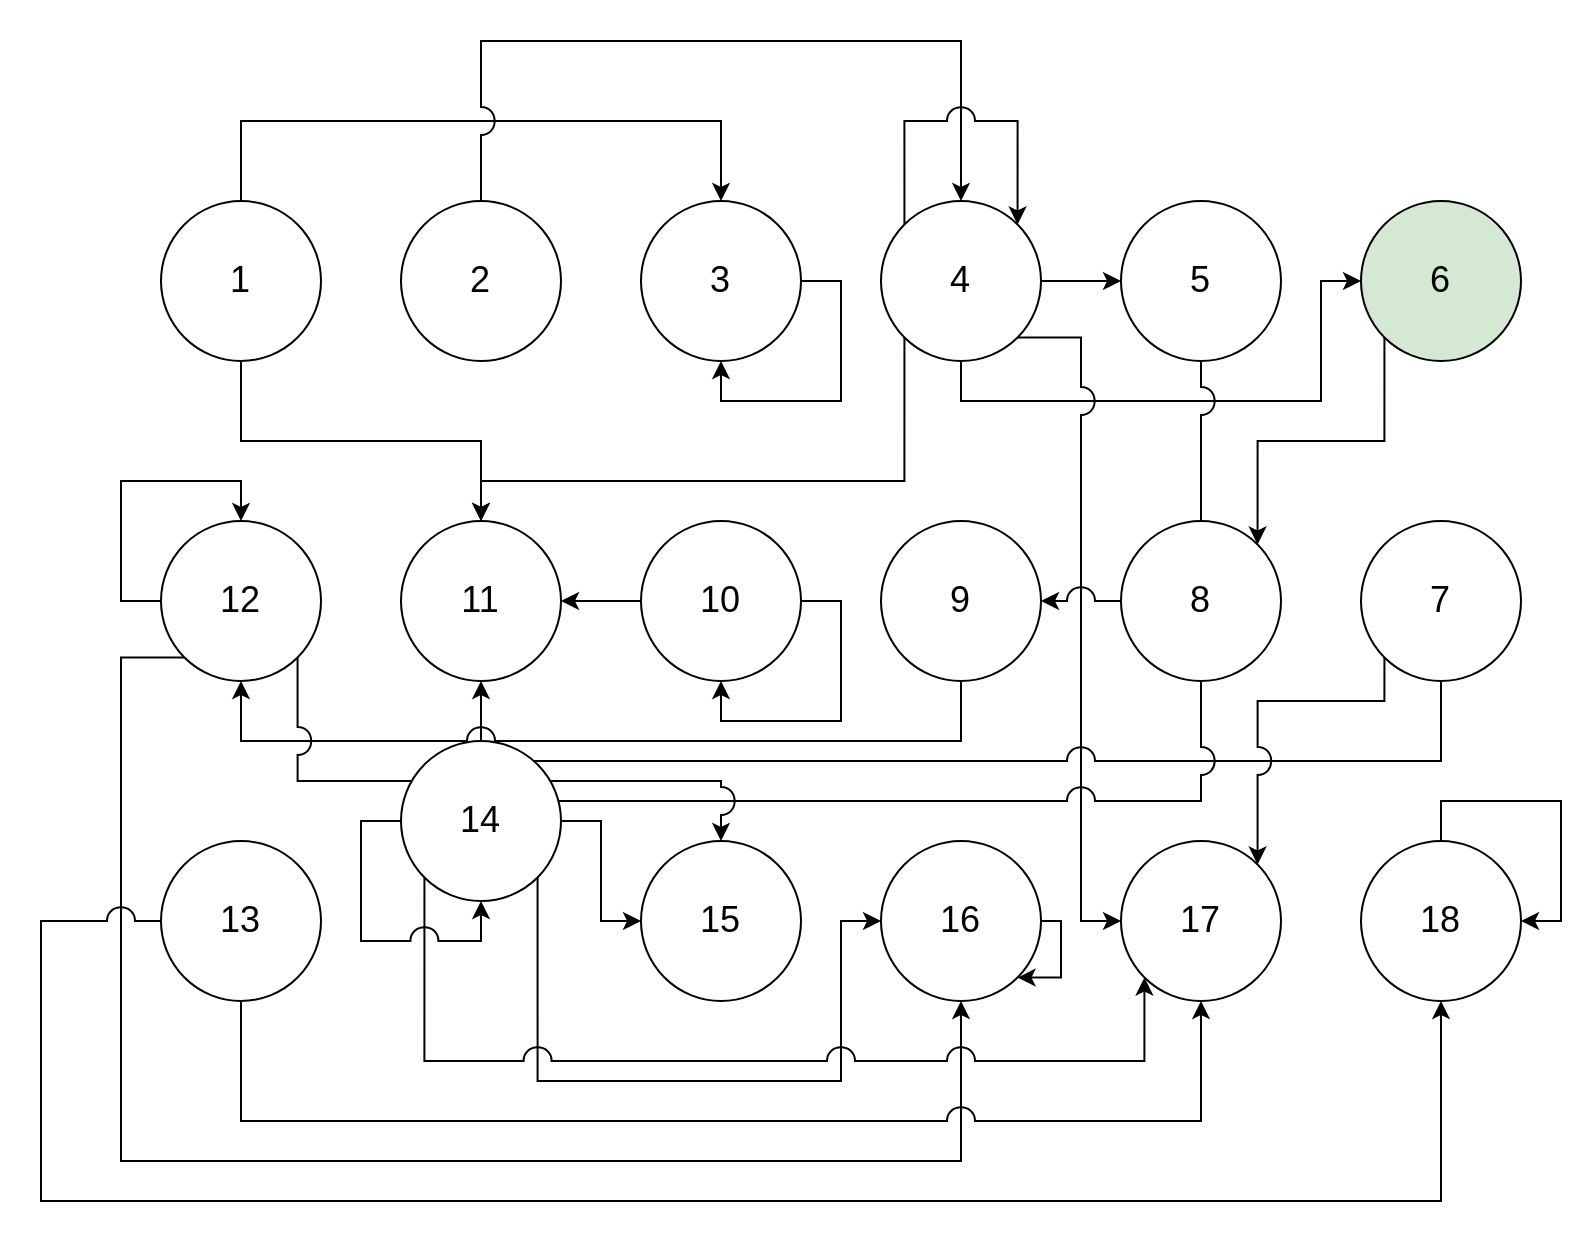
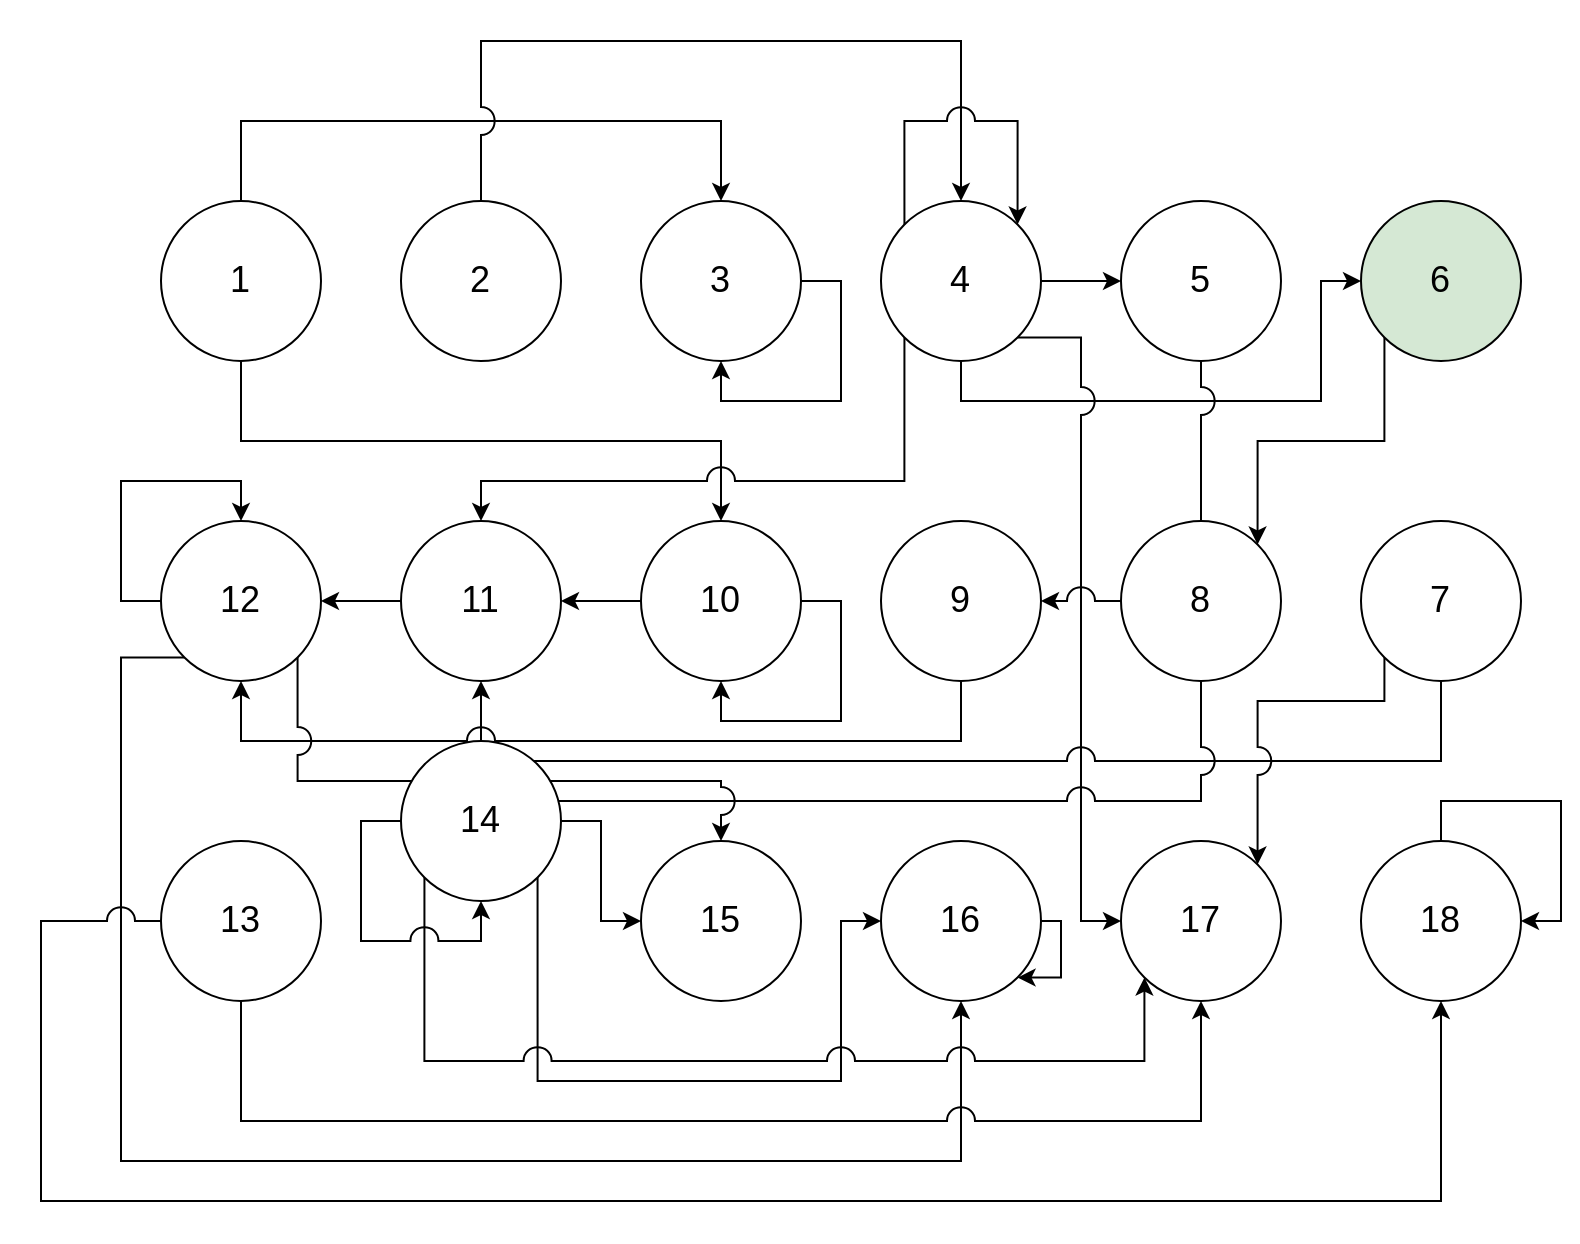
  <mxCell id="0" />
  <mxCell id="1" parent="0" />
  <mxCell id="2" style="edgeStyle=orthogonalEdgeStyle;rounded=0;jumpStyle=arc;jumpSize=14;orthogonalLoop=1;jettySize=auto;html=1;exitX=0.5;exitY=0;exitDx=0;exitDy=0;entryX=0.5;entryY=0;entryDx=0;entryDy=0;" edge="1" parent="1" source="4" target="7"><mxGeometry relative="1" as="geometry"><Array as="points"><mxPoint x="120" y="60" /><mxPoint x="360" y="60" /></Array></mxGeometry></mxCell>
- <mxCell id="3" style="edgeStyle=orthogonalEdgeStyle;rounded=0;jumpStyle=arc;jumpSize=14;orthogonalLoop=1;jettySize=auto;html=1;exitX=0.5;exitY=1;exitDx=0;exitDy=0;" edge="1" parent="1" source="4" target="28"><mxGeometry relative="1" as="geometry" /></mxCell>
+ <mxCell id="3" style="edgeStyle=orthogonalEdgeStyle;rounded=0;jumpStyle=arc;jumpSize=14;orthogonalLoop=1;jettySize=auto;html=1;exitX=0.5;exitY=1;exitDx=0;exitDy=0;entryX=0.5;entryY=0;entryDx=0;entryDy=0;" edge="1" parent="1" source="4" target="26"><mxGeometry relative="1" as="geometry" /></mxCell>
  <mxCell id="4" value="&lt;font style=&quot;font-size: 18px&quot;&gt;1&lt;/font&gt;" style="ellipse;whiteSpace=wrap;html=1;aspect=fixed;strokeWidth=1;" vertex="1" parent="1"><mxGeometry x="80" y="100" width="80" height="80" as="geometry" /></mxCell>
  <mxCell id="5" style="edgeStyle=orthogonalEdgeStyle;rounded=0;jumpStyle=arc;jumpSize=14;orthogonalLoop=1;jettySize=auto;html=1;exitX=0.5;exitY=0;exitDx=0;exitDy=0;entryX=0.5;entryY=0;entryDx=0;entryDy=0;" edge="1" parent="1" source="6" target="12"><mxGeometry relative="1" as="geometry"><Array as="points"><mxPoint x="240" y="20" /><mxPoint x="480" y="20" /></Array></mxGeometry></mxCell>
  <mxCell id="6" value="&lt;font style=&quot;font-size: 18px&quot;&gt;2&lt;/font&gt;" style="ellipse;whiteSpace=wrap;html=1;aspect=fixed;strokeWidth=1;" vertex="1" parent="1"><mxGeometry x="200" y="100" width="80" height="80" as="geometry" /></mxCell>
  <mxCell id="7" value="&lt;font style=&quot;font-size: 18px&quot;&gt;3&lt;/font&gt;" style="ellipse;whiteSpace=wrap;html=1;aspect=fixed;strokeWidth=1;" vertex="1" parent="1"><mxGeometry x="320" y="100" width="80" height="80" as="geometry" /></mxCell>
  <mxCell id="8" style="edgeStyle=orthogonalEdgeStyle;rounded=0;jumpStyle=arc;jumpSize=14;orthogonalLoop=1;jettySize=auto;html=1;exitX=1;exitY=0.5;exitDx=0;exitDy=0;entryX=0;entryY=0.5;entryDx=0;entryDy=0;" edge="1" parent="1" source="12" target="14"><mxGeometry relative="1" as="geometry" /></mxCell>
  <mxCell id="9" style="edgeStyle=orthogonalEdgeStyle;rounded=0;jumpStyle=arc;jumpSize=14;orthogonalLoop=1;jettySize=auto;html=1;exitX=0.5;exitY=1;exitDx=0;exitDy=0;entryX=0;entryY=0.5;entryDx=0;entryDy=0;" edge="1" parent="1" source="12" target="16"><mxGeometry relative="1" as="geometry"><mxPoint x="660" y="90" as="targetPoint" /><Array as="points"><mxPoint x="480" y="200" /><mxPoint x="660" y="200" /><mxPoint x="660" y="140" /></Array></mxGeometry></mxCell>
  <mxCell id="10" style="edgeStyle=orthogonalEdgeStyle;rounded=0;jumpStyle=arc;jumpSize=14;orthogonalLoop=1;jettySize=auto;html=1;exitX=0;exitY=1;exitDx=0;exitDy=0;entryX=0.5;entryY=0;entryDx=0;entryDy=0;" edge="1" parent="1" source="12" target="28"><mxGeometry relative="1" as="geometry"><Array as="points"><mxPoint x="452" y="240" /><mxPoint x="240" y="240" /></Array></mxGeometry></mxCell>
  <mxCell id="11" style="edgeStyle=orthogonalEdgeStyle;rounded=0;jumpStyle=arc;jumpSize=14;orthogonalLoop=1;jettySize=auto;html=1;exitX=1;exitY=1;exitDx=0;exitDy=0;entryX=0;entryY=0.5;entryDx=0;entryDy=0;" edge="1" parent="1" source="12" target="41"><mxGeometry relative="1" as="geometry" /></mxCell>
  <mxCell id="12" value="&lt;font style=&quot;font-size: 18px&quot;&gt;4&lt;/font&gt;" style="ellipse;whiteSpace=wrap;html=1;aspect=fixed;strokeWidth=1;" vertex="1" parent="1"><mxGeometry x="440" y="100" width="80" height="80" as="geometry" /></mxCell>
  <mxCell id="13" style="edgeStyle=orthogonalEdgeStyle;rounded=0;jumpStyle=arc;jumpSize=14;orthogonalLoop=1;jettySize=auto;html=1;exitX=0.5;exitY=1;exitDx=0;exitDy=0;entryX=0.5;entryY=0;entryDx=0;entryDy=0;endArrow=none;" edge="1" parent="1" source="14" target="24"><mxGeometry relative="1" as="geometry" /></mxCell>
  <mxCell id="14" value="&lt;font style=&quot;font-size: 18px&quot;&gt;5&lt;/font&gt;" style="ellipse;whiteSpace=wrap;html=1;aspect=fixed;strokeWidth=1;" vertex="1" parent="1"><mxGeometry x="560" y="100" width="80" height="80" as="geometry" /></mxCell>
  <mxCell id="15" style="edgeStyle=orthogonalEdgeStyle;rounded=0;jumpStyle=arc;jumpSize=14;orthogonalLoop=1;jettySize=auto;html=1;exitX=0;exitY=1;exitDx=0;exitDy=0;entryX=1;entryY=0;entryDx=0;entryDy=0;" edge="1" parent="1" source="16" target="24"><mxGeometry relative="1" as="geometry"><Array as="points"><mxPoint x="692" y="220" /><mxPoint x="628" y="220" /></Array></mxGeometry></mxCell>
  <mxCell id="16" value="&lt;font style=&quot;font-size: 18px&quot;&gt;6&lt;/font&gt;" style="ellipse;whiteSpace=wrap;html=1;aspect=fixed;strokeWidth=1;fillColor=#d5e8d4;" vertex="1" parent="1"><mxGeometry x="680" y="100" width="80" height="80" as="geometry" /></mxCell>
  <mxCell id="17" style="edgeStyle=orthogonalEdgeStyle;rounded=0;jumpStyle=arc;jumpSize=14;orthogonalLoop=1;jettySize=auto;html=1;exitX=0.5;exitY=1;exitDx=0;exitDy=0;entryX=0.5;entryY=1;entryDx=0;entryDy=0;" edge="1" parent="1" source="19" target="28"><mxGeometry relative="1" as="geometry"><Array as="points"><mxPoint x="720" y="380" /><mxPoint x="240" y="380" /></Array></mxGeometry></mxCell>
  <mxCell id="18" style="edgeStyle=orthogonalEdgeStyle;rounded=0;jumpStyle=arc;jumpSize=14;orthogonalLoop=1;jettySize=auto;html=1;exitX=0;exitY=1;exitDx=0;exitDy=0;entryX=1;entryY=0;entryDx=0;entryDy=0;" edge="1" parent="1" source="19" target="41"><mxGeometry relative="1" as="geometry"><Array as="points"><mxPoint x="692" y="350" /><mxPoint x="628" y="350" /></Array></mxGeometry></mxCell>
  <mxCell id="19" value="&lt;font style=&quot;font-size: 18px&quot;&gt;7&lt;/font&gt;" style="ellipse;whiteSpace=wrap;html=1;aspect=fixed;strokeWidth=1;" vertex="1" parent="1"><mxGeometry x="680" y="260" width="80" height="80" as="geometry" /></mxCell>
  <mxCell id="20" style="edgeStyle=orthogonalEdgeStyle;rounded=0;jumpStyle=arc;jumpSize=14;orthogonalLoop=1;jettySize=auto;html=1;exitX=0.5;exitY=1;exitDx=0;exitDy=0;entryX=0.5;entryY=1;entryDx=0;entryDy=0;" edge="1" parent="1" source="21" target="31"><mxGeometry relative="1" as="geometry"><Array as="points"><mxPoint x="480" y="370" /><mxPoint x="120" y="370" /></Array></mxGeometry></mxCell>
  <mxCell id="21" value="&lt;font style=&quot;font-size: 18px&quot;&gt;9&lt;/font&gt;" style="ellipse;whiteSpace=wrap;html=1;aspect=fixed;strokeWidth=1;" vertex="1" parent="1"><mxGeometry x="440" y="260" width="80" height="80" as="geometry" /></mxCell>
  <mxCell id="22" style="edgeStyle=orthogonalEdgeStyle;rounded=0;jumpStyle=arc;jumpSize=14;orthogonalLoop=1;jettySize=auto;html=1;exitX=0;exitY=0.5;exitDx=0;exitDy=0;entryX=1;entryY=0.5;entryDx=0;entryDy=0;" edge="1" parent="1" source="24" target="21"><mxGeometry relative="1" as="geometry" /></mxCell>
  <mxCell id="23" style="edgeStyle=orthogonalEdgeStyle;rounded=0;jumpStyle=arc;jumpSize=14;orthogonalLoop=1;jettySize=auto;html=1;exitX=0.5;exitY=1;exitDx=0;exitDy=0;entryX=0.5;entryY=0;entryDx=0;entryDy=0;" edge="1" parent="1" source="24" target="35"><mxGeometry relative="1" as="geometry"><Array as="points"><mxPoint x="600" y="400" /><mxPoint x="240" y="400" /></Array></mxGeometry></mxCell>
  <mxCell id="24" value="&lt;font style=&quot;font-size: 18px&quot;&gt;8&lt;/font&gt;" style="ellipse;whiteSpace=wrap;html=1;aspect=fixed;strokeWidth=1;" vertex="1" parent="1"><mxGeometry x="560" y="260" width="80" height="80" as="geometry" /></mxCell>
  <mxCell id="25" style="edgeStyle=orthogonalEdgeStyle;rounded=0;jumpStyle=arc;jumpSize=14;orthogonalLoop=1;jettySize=auto;html=1;exitX=0;exitY=0.5;exitDx=0;exitDy=0;entryX=1;entryY=0.5;entryDx=0;entryDy=0;" edge="1" parent="1" source="26" target="28"><mxGeometry relative="1" as="geometry" /></mxCell>
  <mxCell id="26" value="&lt;font style=&quot;font-size: 18px&quot;&gt;10&lt;/font&gt;" style="ellipse;whiteSpace=wrap;html=1;aspect=fixed;strokeWidth=1;" vertex="1" parent="1"><mxGeometry x="320" y="260" width="80" height="80" as="geometry" /></mxCell>
+ <mxCell id="27" style="edgeStyle=orthogonalEdgeStyle;rounded=0;jumpStyle=arc;jumpSize=14;orthogonalLoop=1;jettySize=auto;html=1;exitX=0;exitY=0.5;exitDx=0;exitDy=0;entryX=1;entryY=0.5;entryDx=0;entryDy=0;" edge="1" parent="1" source="28" target="31"><mxGeometry relative="1" as="geometry" /></mxCell>
  <mxCell id="28" value="&lt;font style=&quot;font-size: 18px&quot;&gt;11&lt;/font&gt;" style="ellipse;whiteSpace=wrap;html=1;aspect=fixed;strokeWidth=1;" vertex="1" parent="1"><mxGeometry x="200" y="260" width="80" height="80" as="geometry" /></mxCell>
  <mxCell id="29" style="edgeStyle=orthogonalEdgeStyle;rounded=0;jumpStyle=arc;jumpSize=14;orthogonalLoop=1;jettySize=auto;html=1;exitX=1;exitY=1;exitDx=0;exitDy=0;entryX=0.5;entryY=0;entryDx=0;entryDy=0;" edge="1" parent="1" source="31" target="39"><mxGeometry relative="1" as="geometry"><Array as="points"><mxPoint x="148" y="390" /><mxPoint x="360" y="390" /></Array></mxGeometry></mxCell>
  <mxCell id="30" style="edgeStyle=orthogonalEdgeStyle;rounded=0;jumpStyle=arc;jumpSize=14;orthogonalLoop=1;jettySize=auto;html=1;exitX=0;exitY=1;exitDx=0;exitDy=0;entryX=0.5;entryY=1;entryDx=0;entryDy=0;" edge="1" parent="1" source="31" target="40"><mxGeometry relative="1" as="geometry"><Array as="points"><mxPoint x="60" y="328" /><mxPoint x="60" y="580" /><mxPoint x="480" y="580" /></Array></mxGeometry></mxCell>
  <mxCell id="31" value="&lt;font style=&quot;font-size: 18px&quot;&gt;12&lt;/font&gt;" style="ellipse;whiteSpace=wrap;html=1;aspect=fixed;strokeWidth=1;" vertex="1" parent="1"><mxGeometry x="80" y="260" width="80" height="80" as="geometry" /></mxCell>
  <mxCell id="32" style="edgeStyle=orthogonalEdgeStyle;rounded=0;jumpStyle=arc;jumpSize=14;orthogonalLoop=1;jettySize=auto;html=1;exitX=1;exitY=0.5;exitDx=0;exitDy=0;entryX=0;entryY=0.5;entryDx=0;entryDy=0;" edge="1" parent="1" source="35" target="39"><mxGeometry relative="1" as="geometry" /></mxCell>
  <mxCell id="33" style="edgeStyle=orthogonalEdgeStyle;rounded=0;jumpStyle=arc;jumpSize=14;orthogonalLoop=1;jettySize=auto;html=1;exitX=1;exitY=1;exitDx=0;exitDy=0;entryX=0;entryY=0.5;entryDx=0;entryDy=0;" edge="1" parent="1" source="35" target="40"><mxGeometry relative="1" as="geometry"><Array as="points"><mxPoint x="268" y="540" /><mxPoint x="420" y="540" /><mxPoint x="420" y="460" /></Array></mxGeometry></mxCell>
  <mxCell id="34" style="edgeStyle=orthogonalEdgeStyle;rounded=0;jumpStyle=arc;jumpSize=14;orthogonalLoop=1;jettySize=auto;html=1;exitX=0;exitY=1;exitDx=0;exitDy=0;entryX=0;entryY=1;entryDx=0;entryDy=0;" edge="1" parent="1" source="35" target="41"><mxGeometry relative="1" as="geometry"><Array as="points"><mxPoint x="212" y="530" /><mxPoint x="572" y="530" /></Array></mxGeometry></mxCell>
  <mxCell id="35" value="&lt;font style=&quot;font-size: 18px&quot;&gt;14&lt;/font&gt;" style="ellipse;whiteSpace=wrap;html=1;aspect=fixed;strokeWidth=1;" vertex="1" parent="1"><mxGeometry x="200" y="370" width="80" height="80" as="geometry" /></mxCell>
  <mxCell id="36" style="edgeStyle=orthogonalEdgeStyle;rounded=0;jumpStyle=arc;jumpSize=14;orthogonalLoop=1;jettySize=auto;html=1;exitX=0.5;exitY=1;exitDx=0;exitDy=0;entryX=0.5;entryY=1;entryDx=0;entryDy=0;" edge="1" parent="1" source="38" target="41"><mxGeometry relative="1" as="geometry"><Array as="points"><mxPoint x="120" y="560" /><mxPoint x="600" y="560" /></Array></mxGeometry></mxCell>
  <mxCell id="37" style="edgeStyle=orthogonalEdgeStyle;rounded=0;jumpStyle=arc;jumpSize=14;orthogonalLoop=1;jettySize=auto;html=1;exitX=0;exitY=0.5;exitDx=0;exitDy=0;entryX=0.5;entryY=1;entryDx=0;entryDy=0;" edge="1" parent="1" source="38" target="42"><mxGeometry relative="1" as="geometry"><Array as="points"><mxPoint x="20" y="460" /><mxPoint x="20" y="600" /><mxPoint x="720" y="600" /></Array></mxGeometry></mxCell>
  <mxCell id="38" value="&lt;font style=&quot;font-size: 18px&quot;&gt;13&lt;/font&gt;" style="ellipse;whiteSpace=wrap;html=1;aspect=fixed;strokeWidth=1;" vertex="1" parent="1"><mxGeometry x="80" y="420" width="80" height="80" as="geometry" /></mxCell>
  <mxCell id="39" value="&lt;font style=&quot;font-size: 18px&quot;&gt;15&lt;/font&gt;" style="ellipse;whiteSpace=wrap;html=1;aspect=fixed;strokeWidth=1;" vertex="1" parent="1"><mxGeometry x="320" y="420" width="80" height="80" as="geometry" /></mxCell>
  <mxCell id="40" value="&lt;font style=&quot;font-size: 18px&quot;&gt;16&lt;/font&gt;" style="ellipse;whiteSpace=wrap;html=1;aspect=fixed;strokeWidth=1;" vertex="1" parent="1"><mxGeometry x="440" y="420" width="80" height="80" as="geometry" /></mxCell>
  <mxCell id="41" value="&lt;font style=&quot;font-size: 18px&quot;&gt;17&lt;/font&gt;" style="ellipse;whiteSpace=wrap;html=1;aspect=fixed;strokeWidth=1;" vertex="1" parent="1"><mxGeometry x="560" y="420" width="80" height="80" as="geometry" /></mxCell>
  <mxCell id="42" value="&lt;font style=&quot;font-size: 18px&quot;&gt;18&lt;/font&gt;" style="ellipse;whiteSpace=wrap;html=1;aspect=fixed;strokeWidth=1;" vertex="1" parent="1"><mxGeometry x="680" y="420" width="80" height="80" as="geometry" /></mxCell>
  <mxCell id="43" style="edgeStyle=orthogonalEdgeStyle;rounded=0;jumpStyle=arc;jumpSize=14;orthogonalLoop=1;jettySize=auto;html=1;exitX=1;exitY=0.5;exitDx=0;exitDy=0;entryX=0.5;entryY=1;entryDx=0;entryDy=0;" edge="1" parent="1" source="7" target="7"><mxGeometry relative="1" as="geometry" /></mxCell>
  <mxCell id="44" style="edgeStyle=orthogonalEdgeStyle;rounded=0;jumpStyle=arc;jumpSize=14;orthogonalLoop=1;jettySize=auto;html=1;exitX=0;exitY=0;exitDx=0;exitDy=0;entryX=1;entryY=0;entryDx=0;entryDy=0;" edge="1" parent="1" source="12" target="12"><mxGeometry relative="1" as="geometry"><Array as="points"><mxPoint x="452" y="60" /><mxPoint x="508" y="60" /></Array></mxGeometry></mxCell>
  <mxCell id="45" style="edgeStyle=orthogonalEdgeStyle;rounded=0;jumpStyle=arc;jumpSize=14;orthogonalLoop=1;jettySize=auto;html=1;exitX=1;exitY=0.5;exitDx=0;exitDy=0;entryX=0.5;entryY=1;entryDx=0;entryDy=0;" edge="1" parent="1" source="26" target="26"><mxGeometry relative="1" as="geometry" /></mxCell>
  <mxCell id="46" style="edgeStyle=orthogonalEdgeStyle;rounded=0;jumpStyle=arc;jumpSize=14;orthogonalLoop=1;jettySize=auto;html=1;exitX=0;exitY=0.5;exitDx=0;exitDy=0;entryX=0.5;entryY=0;entryDx=0;entryDy=0;" edge="1" parent="1" source="31" target="31"><mxGeometry relative="1" as="geometry"><Array as="points"><mxPoint x="60" y="300" /><mxPoint x="60" y="240" /><mxPoint x="120" y="240" /></Array></mxGeometry></mxCell>
  <mxCell id="47" style="edgeStyle=orthogonalEdgeStyle;rounded=0;jumpStyle=arc;jumpSize=14;orthogonalLoop=1;jettySize=auto;html=1;exitX=0;exitY=0.5;exitDx=0;exitDy=0;entryX=0.5;entryY=1;entryDx=0;entryDy=0;" edge="1" parent="1" source="35" target="35"><mxGeometry relative="1" as="geometry" /></mxCell>
  <mxCell id="48" style="edgeStyle=orthogonalEdgeStyle;rounded=0;jumpStyle=arc;jumpSize=14;orthogonalLoop=1;jettySize=auto;html=1;exitX=0.5;exitY=0;exitDx=0;exitDy=0;entryX=1;entryY=0.5;entryDx=0;entryDy=0;" edge="1" parent="1" source="42" target="42"><mxGeometry relative="1" as="geometry" /></mxCell>
  <mxCell id="49" style="edgeStyle=orthogonalEdgeStyle;rounded=0;jumpStyle=arc;jumpSize=14;orthogonalLoop=1;jettySize=auto;html=1;exitX=1;exitY=0.5;exitDx=0;exitDy=0;entryX=1;entryY=1;entryDx=0;entryDy=0;" edge="1" parent="1" source="40" target="40"><mxGeometry relative="1" as="geometry"><Array as="points"><mxPoint x="530" y="460" /><mxPoint x="530" y="488" /></Array></mxGeometry></mxCell>
